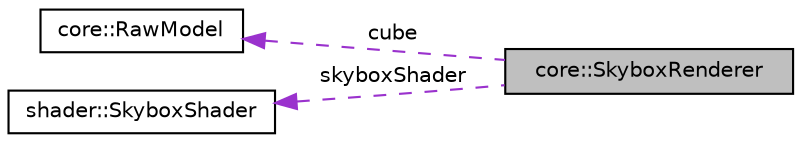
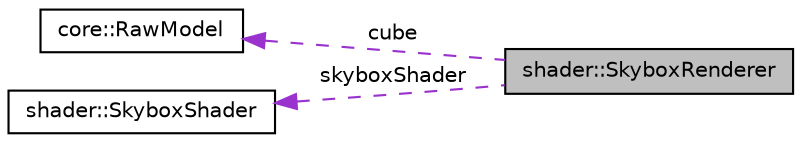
  digraph {
    rankdir=LR
    node [color=black fillcolor=white fontname=Helvetica fontsize=10 shape=record style=filled]
    edge [color=darkorchid3 dir=back fontname=Helvetica fontsize=10 labelfontname=Helvetica labelfontsize=10 style=dashed]
-   n1 [fillcolor=grey75 fontcolor=black height=0.2 label="core::SkyboxRenderer" width=0.4]
+   n1 [fillcolor=grey75 fontcolor=black height=0.2 label="shader::SkyboxRenderer" width=0.4]
    n2 [height=0.2 label="core::RawModel" width=0.4]
    n3 [height=0.2 label="shader::SkyboxShader" width=0.4]
    n2 -> n1 [label=" cube"]
    n3 -> n1 [label=" skyboxShader"]
  }
